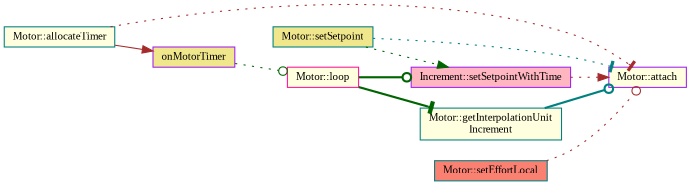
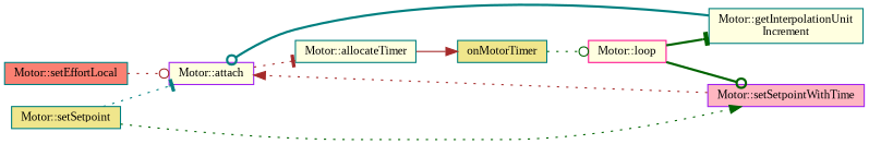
  digraph {
    fontname="Liberation Serif"
    rankdir=LR
    node [color=teal fillcolor=lightyellow fontname="Liberation Serif" fontsize=10 shape=record style=filled]
    edge [arrowhead=odot color=darkgreen fontname="Liberation Serif" fontsize=10 labelfontname=Helvetica labelfontsize=10 style=dotted]
    n1 [fillcolor=khaki fontcolor=black height=0.2 label="Motor::setSetpoint" width=0.4]
    n2 [color=purple height=0.2 label="Motor::attach" width=0.4]
-   n3 [color=purple fillcolor=lightpink height=0.2 label="Increment::setSetpointWithTime" width=0.4]
+   n3 [color=purple fillcolor=lightpink height=0.2 label="Motor::setSetpointWithTime" width=0.4]
    n4 [height=0.2 label="Motor::allocateTimer" width=0.4]
-   n5 [color=purple fillcolor=khaki height=0.2 label=onMotorTimer width=0.4]
+   n5 [fillcolor=khaki height=0.2 label=onMotorTimer width=0.4]
    n6 [color=deeppink height=0.2 label="Motor::loop" width=0.4]
    n7 [height=0.2 label="Motor::getInterpolationUnit\lIncrement" width=0.4]
    n8 [fillcolor=salmon height=0.2 label="Motor::setEffortLocal" width=0.4]
    n1 -> n2 [arrowhead=tee color=teal]
    n1 -> n3 [arrowhead=normal]
-   n4 -> n2 [arrowhead=tee color=brown]
+   n2 -> n4 [arrowhead=tee color=brown]
    n3 -> n2 [arrowhead=normal color=brown]
    n4 -> n5 [arrowhead=normal color=brown style=solid]
    n5 -> n6
    n6 -> n3 [style=bold]
    n6 -> n7 [arrowhead=tee style=bold]
    n7 -> n2 [color=teal style=bold]
    n8 -> n2 [color=brown]
  }
